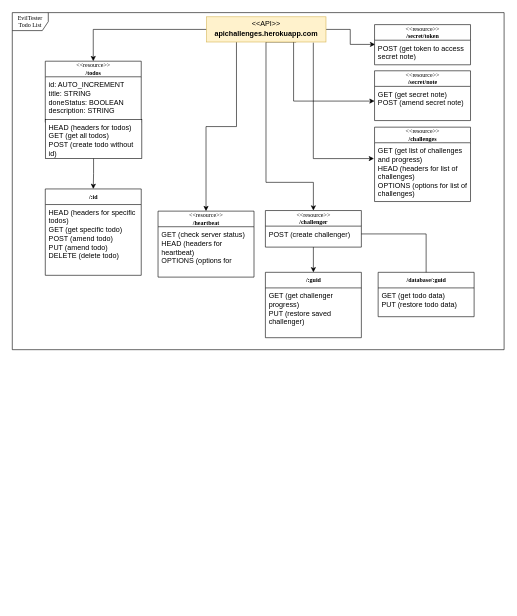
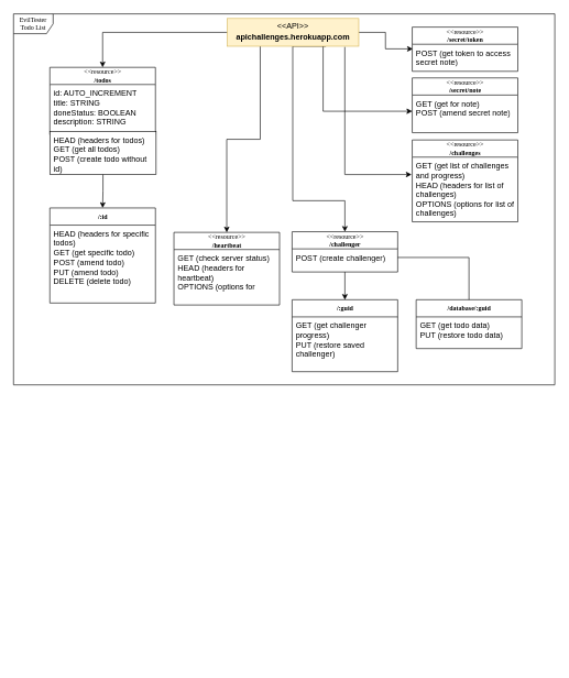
  <mxCell id="0" />
  <mxCell id="1" parent="0" />
  <mxCell id="2" value="EvilTester Todo List " style="shape=umlFrame;whiteSpace=wrap;html=1;rounded=0;shadow=0;comic=0;labelBackgroundColor=none;strokeWidth=1;fontFamily=Verdana;fontSize=10;align=center;movable=1;resizable=1;rotatable=1;deletable=1;editable=1;locked=0;connectable=1;" parent="1" vertex="1"><mxGeometry x="20" y="20" width="820" height="562" as="geometry" /></mxCell>
  <mxCell id="3" value="&lt;div&gt;&amp;lt;&amp;lt;resource&amp;gt;&amp;gt;&lt;/div&gt;&lt;div&gt;&lt;b&gt;/todos&lt;/b&gt;&lt;br&gt;&lt;/div&gt;" style="swimlane;html=1;fontStyle=0;childLayout=stackLayout;horizontal=1;startSize=26;fillColor=none;horizontalStack=0;resizeParent=1;resizeLast=0;collapsible=1;marginBottom=0;swimlaneFillColor=#ffffff;rounded=0;shadow=0;comic=0;labelBackgroundColor=none;strokeWidth=1;fontFamily=Verdana;fontSize=10;align=center;" parent="1" vertex="1"><mxGeometry x="75" y="101" width="160" height="102" as="geometry"><mxRectangle x="75" y="101" width="111" height="36" as="alternateBounds" /></mxGeometry></mxCell>
  <mxCell id="4" value="id: AUTO_INCREMENT&lt;br&gt;&lt;div&gt;title: STRING&lt;/div&gt;&lt;div&gt;doneStatus: BOOLEAN&lt;br&gt;&lt;/div&gt;&lt;div&gt;description: STRING&lt;/div&gt;" style="text;html=1;strokeColor=none;fillColor=none;align=left;verticalAlign=top;spacingLeft=4;spacingRight=4;whiteSpace=wrap;overflow=hidden;rotatable=0;points=[[0,0.5],[1,0.5]];portConstraint=eastwest;" parent="3" vertex="1"><mxGeometry y="26" width="160" height="70" as="geometry" /></mxCell>
  <mxCell id="5" value="&amp;lt;&amp;lt;resource&amp;gt;&amp;gt;&lt;br&gt;&lt;b&gt;/heartbeat&lt;/b&gt;" style="swimlane;html=1;fontStyle=0;childLayout=stackLayout;horizontal=1;startSize=26;fillColor=none;horizontalStack=0;resizeParent=1;resizeLast=0;collapsible=1;marginBottom=0;swimlaneFillColor=#ffffff;rounded=0;shadow=0;comic=0;labelBackgroundColor=none;strokeWidth=1;fontFamily=Verdana;fontSize=10;align=center;" parent="1" vertex="1"><mxGeometry x="263" y="351" width="160" height="110" as="geometry"><mxRectangle x="303" y="351" width="111" height="26" as="alternateBounds" /></mxGeometry></mxCell>
  <mxCell id="6" value="&lt;div&gt;GET (check server status)&lt;br&gt;&lt;/div&gt;&lt;div&gt;HEAD (headers for heartbeat)&lt;br&gt;&lt;/div&gt;&lt;div&gt;OPTIONS (options for heartbeat)&lt;br&gt;&lt;/div&gt;" style="text;html=1;strokeColor=none;fillColor=none;align=left;verticalAlign=top;spacingLeft=4;spacingRight=4;whiteSpace=wrap;overflow=hidden;rotatable=0;points=[[0,0.5],[1,0.5]];portConstraint=eastwest;" parent="5" vertex="1"><mxGeometry y="26" width="160" height="63" as="geometry" /></mxCell>
  <mxCell id="7" style="edgeStyle=orthogonalEdgeStyle;rounded=0;html=1;dashed=1;labelBackgroundColor=none;startFill=0;endArrow=open;endFill=0;endSize=10;fontFamily=Verdana;fontSize=10;" parent="1" edge="1"><mxGeometry relative="1" as="geometry"><Array as="points"><mxPoint x="545" y="970" /><mxPoint x="545" y="970" /></Array><mxPoint x="545" y="1004" as="targetPoint" /></mxGeometry></mxCell>
  <mxCell id="8" style="edgeStyle=orthogonalEdgeStyle;rounded=0;orthogonalLoop=1;jettySize=auto;html=1;entryX=0.5;entryY=0;entryDx=0;entryDy=0;" edge="1" parent="1" source="14" target="3"><mxGeometry relative="1" as="geometry" /></mxCell>
  <mxCell id="9" style="edgeStyle=orthogonalEdgeStyle;rounded=0;orthogonalLoop=1;jettySize=auto;html=1;entryX=0.5;entryY=0;entryDx=0;entryDy=0;exitX=0.25;exitY=1;exitDx=0;exitDy=0;" edge="1" parent="1" source="14" target="5"><mxGeometry relative="1" as="geometry" /></mxCell>
  <mxCell id="10" style="edgeStyle=orthogonalEdgeStyle;rounded=0;orthogonalLoop=1;jettySize=auto;html=1;entryX=0.5;entryY=0;entryDx=0;entryDy=0;exitX=0.75;exitY=1;exitDx=0;exitDy=0;" edge="1" parent="1" source="14" target="19"><mxGeometry relative="1" as="geometry"><mxPoint x="463" y="96" as="sourcePoint" /><Array as="points"><mxPoint x="443" y="303" /><mxPoint x="522" y="303" /></Array></mxGeometry></mxCell>
  <mxCell id="11" style="edgeStyle=orthogonalEdgeStyle;rounded=0;orthogonalLoop=1;jettySize=auto;html=1;entryX=0.006;entryY=0.226;entryDx=0;entryDy=0;entryPerimeter=0;" edge="1" parent="1" source="14" target="22"><mxGeometry relative="1" as="geometry"><mxPoint x="616" y="74" as="targetPoint" /></mxGeometry></mxCell>
  <mxCell id="12" style="edgeStyle=orthogonalEdgeStyle;rounded=0;orthogonalLoop=1;jettySize=auto;html=1;exitX=0.894;exitY=1.024;exitDx=0;exitDy=0;entryX=-0.006;entryY=0.269;entryDx=0;entryDy=0;entryPerimeter=0;exitPerimeter=0;" edge="1" parent="1" source="14" target="33"><mxGeometry relative="1" as="geometry"><mxPoint x="585" y="243" as="targetPoint" /></mxGeometry></mxCell>
  <mxCell id="13" style="edgeStyle=orthogonalEdgeStyle;rounded=0;orthogonalLoop=1;jettySize=auto;html=1;entryX=0;entryY=0.5;entryDx=0;entryDy=0;" edge="1" parent="1" source="14" target="35"><mxGeometry relative="1" as="geometry"><Array as="points"><mxPoint x="489" y="168" /></Array></mxGeometry></mxCell>
  <mxCell id="14" value="&lt;p style=&quot;margin:0px;margin-top:4px;text-align:center;&quot;&gt;&amp;lt;&amp;lt;API&amp;gt;&amp;gt;&lt;b&gt;&lt;br&gt;&lt;/b&gt;&lt;/p&gt;&lt;p style=&quot;margin:0px;margin-top:4px;text-align:center;&quot;&gt;&lt;b&gt;apichallenges.herokuapp.com&lt;/b&gt;&lt;br&gt;&lt;/p&gt;&lt;hr size=&quot;1&quot;&gt;" style="verticalAlign=top;align=left;overflow=fill;fontSize=12;fontFamily=Helvetica;html=1;rounded=0;shadow=0;comic=0;labelBackgroundColor=none;strokeWidth=1;fillColor=#fff2cc;strokeColor=#d6b656;" parent="1" vertex="1"><mxGeometry x="344" y="27" width="199" height="42" as="geometry" /></mxCell>
  <mxCell id="15" style="edgeStyle=orthogonalEdgeStyle;rounded=0;html=1;dashed=1;labelBackgroundColor=none;startFill=0;endArrow=open;endFill=0;endSize=10;fontFamily=Verdana;fontSize=10;" parent="1" edge="1"><mxGeometry relative="1" as="geometry"><mxPoint x="250" y="520" as="sourcePoint" /></mxGeometry></mxCell>
  <mxCell id="16" style="edgeStyle=orthogonalEdgeStyle;rounded=0;html=1;dashed=1;labelBackgroundColor=none;startFill=0;endArrow=open;endFill=0;endSize=10;fontFamily=Verdana;fontSize=10;" parent="1" edge="1"><mxGeometry relative="1" as="geometry"><Array as="points"><mxPoint x="170" y="780" /></Array><mxPoint x="170" y="590" as="sourcePoint" /></mxGeometry></mxCell>
  <mxCell id="17" style="edgeStyle=orthogonalEdgeStyle;rounded=0;html=1;dashed=1;labelBackgroundColor=none;startFill=0;endArrow=open;endFill=0;endSize=10;fontFamily=Verdana;fontSize=10;" parent="1" edge="1"><mxGeometry relative="1" as="geometry"><Array as="points"><mxPoint x="140" y="978" /></Array><mxPoint x="140" y="590" as="sourcePoint" /></mxGeometry></mxCell>
  <mxCell id="18" style="edgeStyle=orthogonalEdgeStyle;rounded=0;orthogonalLoop=1;jettySize=auto;html=1;entryX=0.5;entryY=0;entryDx=0;entryDy=0;" edge="1" parent="1" source="19" target="27"><mxGeometry relative="1" as="geometry" /></mxCell>
  <mxCell id="19" value="&amp;lt;&amp;lt;resource&amp;gt;&amp;gt;&lt;br&gt;&lt;b&gt;/challenger&lt;/b&gt;" style="swimlane;html=1;fontStyle=0;childLayout=stackLayout;horizontal=1;startSize=26;fillColor=none;horizontalStack=0;resizeParent=1;resizeLast=0;collapsible=1;marginBottom=0;swimlaneFillColor=#ffffff;rounded=0;shadow=0;comic=0;labelBackgroundColor=none;strokeWidth=1;fontFamily=Verdana;fontSize=10;align=center;" vertex="1" parent="1"><mxGeometry x="442" y="350" width="160" height="61" as="geometry"><mxRectangle x="303" y="351" width="111" height="26" as="alternateBounds" /></mxGeometry></mxCell>
  <mxCell id="20" value="POST (create challenger)" style="text;html=1;strokeColor=none;fillColor=none;align=left;verticalAlign=top;spacingLeft=4;spacingRight=4;whiteSpace=wrap;overflow=hidden;rotatable=0;points=[[0,0.5],[1,0.5]];portConstraint=eastwest;" vertex="1" parent="19"><mxGeometry y="26" width="160" height="26" as="geometry" /></mxCell>
  <mxCell id="21" value="&amp;lt;&amp;lt;resource&amp;gt;&amp;gt;&lt;br&gt;&lt;b&gt;/secret/token&lt;/b&gt;" style="swimlane;html=1;fontStyle=0;childLayout=stackLayout;horizontal=1;startSize=26;fillColor=none;horizontalStack=0;resizeParent=1;resizeLast=0;collapsible=1;marginBottom=0;swimlaneFillColor=#ffffff;rounded=0;shadow=0;comic=0;labelBackgroundColor=none;strokeWidth=1;fontFamily=Verdana;fontSize=10;align=center;" vertex="1" parent="1"><mxGeometry x="624" y="40" width="160" height="67" as="geometry"><mxRectangle x="303" y="351" width="111" height="26" as="alternateBounds" /></mxGeometry></mxCell>
  <mxCell id="22" value="POST (get token to access secret note)" style="text;html=1;strokeColor=none;fillColor=none;align=left;verticalAlign=top;spacingLeft=4;spacingRight=4;whiteSpace=wrap;overflow=hidden;rotatable=0;points=[[0,0.5],[1,0.5]];portConstraint=eastwest;" vertex="1" parent="21"><mxGeometry y="26" width="160" height="31" as="geometry" /></mxCell>
  <mxCell id="23" style="edgeStyle=orthogonalEdgeStyle;rounded=0;orthogonalLoop=1;jettySize=auto;html=1;entryX=0.5;entryY=0;entryDx=0;entryDy=0;" edge="1" parent="1" source="24" target="25"><mxGeometry relative="1" as="geometry" /></mxCell>
  <mxCell id="24" value="&lt;div&gt;HEAD (headers for todos)&lt;br&gt;&lt;/div&gt;&lt;div&gt;GET (get all todos)&lt;br&gt;&lt;/div&gt;&lt;div&gt;POST (create todo without id)&lt;br&gt; &lt;/div&gt;" style="rounded=0;whiteSpace=wrap;html=1;align=left;verticalAlign=top;spacingLeft=4;" vertex="1" parent="1"><mxGeometry x="75" y="198" width="161" height="65" as="geometry" /></mxCell>
  <mxCell id="25" value="&lt;div&gt;&lt;b&gt;/:id&lt;/b&gt;&lt;br&gt;&lt;/div&gt;" style="swimlane;html=1;fontStyle=0;childLayout=stackLayout;horizontal=1;startSize=26;fillColor=none;horizontalStack=0;resizeParent=1;resizeLast=0;collapsible=1;marginBottom=0;swimlaneFillColor=#ffffff;rounded=0;shadow=0;comic=0;labelBackgroundColor=none;strokeWidth=1;fontFamily=Verdana;fontSize=10;align=center;" vertex="1" parent="1"><mxGeometry x="75" y="314" width="160" height="144" as="geometry"><mxRectangle x="75" y="101" width="111" height="36" as="alternateBounds" /></mxGeometry></mxCell>
  <mxCell id="26" value="&lt;div&gt;HEAD (headers for specific todos)&lt;br&gt;&lt;/div&gt;&lt;div&gt;GET (get specific todo)&lt;br&gt;&lt;/div&gt;&lt;div&gt;POST (amend todo)&lt;br&gt;&lt;/div&gt;&lt;div&gt;PUT (amend todo)&lt;/div&gt;&lt;div&gt;DELETE (delete todo)&lt;br&gt;&lt;/div&gt;" style="text;html=1;strokeColor=none;fillColor=none;align=left;verticalAlign=top;spacingLeft=4;spacingRight=4;whiteSpace=wrap;overflow=hidden;rotatable=0;points=[[0,0.5],[1,0.5]];portConstraint=eastwest;" vertex="1" parent="25"><mxGeometry y="26" width="160" height="108" as="geometry" /></mxCell>
  <mxCell id="27" value="&lt;div&gt;&lt;b&gt;/:guid&lt;/b&gt;&lt;br&gt;&lt;/div&gt;" style="swimlane;html=1;fontStyle=0;childLayout=stackLayout;horizontal=1;startSize=26;fillColor=none;horizontalStack=0;resizeParent=1;resizeLast=0;collapsible=1;marginBottom=0;swimlaneFillColor=#ffffff;rounded=0;shadow=0;comic=0;labelBackgroundColor=none;strokeWidth=1;fontFamily=Verdana;fontSize=10;align=center;" vertex="1" parent="1"><mxGeometry x="442" y="453" width="160" height="109" as="geometry"><mxRectangle x="75" y="101" width="111" height="36" as="alternateBounds" /></mxGeometry></mxCell>
  <mxCell id="28" value="&lt;div&gt;GET (get challenger progress)&lt;br&gt;&lt;/div&gt;&lt;div&gt;PUT (restore saved challenger)&lt;br&gt;&lt;/div&gt;" style="text;html=1;strokeColor=none;fillColor=none;align=left;verticalAlign=top;spacingLeft=4;spacingRight=4;whiteSpace=wrap;overflow=hidden;rotatable=0;points=[[0,0.5],[1,0.5]];portConstraint=eastwest;" vertex="1" parent="27"><mxGeometry y="26" width="160" height="72" as="geometry" /></mxCell>
  <mxCell id="29" value="&lt;div&gt;&lt;b&gt;/database/:guid&lt;/b&gt;&lt;br&gt;&lt;/div&gt;" style="swimlane;html=1;fontStyle=0;childLayout=stackLayout;horizontal=1;startSize=26;fillColor=none;horizontalStack=0;resizeParent=1;resizeLast=0;collapsible=1;marginBottom=0;swimlaneFillColor=#ffffff;rounded=0;shadow=0;comic=0;labelBackgroundColor=none;strokeWidth=1;fontFamily=Verdana;fontSize=10;align=center;" vertex="1" parent="1"><mxGeometry x="630" y="453" width="160" height="74" as="geometry"><mxRectangle x="75" y="101" width="111" height="36" as="alternateBounds" /></mxGeometry></mxCell>
  <mxCell id="30" value="&lt;div&gt;GET (get todo data)&lt;br&gt;&lt;/div&gt;&lt;div&gt;PUT (restore todo data)&lt;br&gt;&lt;/div&gt;" style="text;html=1;strokeColor=none;fillColor=none;align=left;verticalAlign=top;spacingLeft=4;spacingRight=4;whiteSpace=wrap;overflow=hidden;rotatable=0;points=[[0,0.5],[1,0.5]];portConstraint=eastwest;" vertex="1" parent="29"><mxGeometry y="26" width="160" height="39" as="geometry" /></mxCell>
  <mxCell id="31" style="edgeStyle=orthogonalEdgeStyle;rounded=0;orthogonalLoop=1;jettySize=auto;html=1;entryX=0.5;entryY=0;entryDx=0;entryDy=0;endArrow=none;" edge="1" parent="1" source="20" target="29"><mxGeometry relative="1" as="geometry" /></mxCell>
  <mxCell id="32" value="&amp;lt;&amp;lt;resource&amp;gt;&amp;gt;&lt;br&gt;&lt;b&gt;/challenges&lt;/b&gt;" style="swimlane;html=1;fontStyle=0;childLayout=stackLayout;horizontal=1;startSize=26;fillColor=none;horizontalStack=0;resizeParent=1;resizeLast=0;collapsible=1;marginBottom=0;swimlaneFillColor=#ffffff;rounded=0;shadow=0;comic=0;labelBackgroundColor=none;strokeWidth=1;fontFamily=Verdana;fontSize=10;align=center;" vertex="1" parent="1"><mxGeometry x="624" y="211" width="160" height="124" as="geometry"><mxRectangle x="303" y="351" width="111" height="26" as="alternateBounds" /></mxGeometry></mxCell>
  <mxCell id="33" value="&lt;div&gt;GET (get list of challenges and progress)&lt;br&gt;&lt;/div&gt;&lt;div&gt;HEAD (headers for list of challenges)&lt;br&gt;&lt;/div&gt;&lt;div&gt;OPTIONS (options for list of challenges)&lt;br&gt;&lt;/div&gt;" style="text;html=1;strokeColor=none;fillColor=none;align=left;verticalAlign=top;spacingLeft=4;spacingRight=4;whiteSpace=wrap;overflow=hidden;rotatable=0;points=[[0,0.5],[1,0.5]];portConstraint=eastwest;" vertex="1" parent="32"><mxGeometry y="26" width="160" height="98" as="geometry" /></mxCell>
  <mxCell id="34" value="&amp;lt;&amp;lt;resource&amp;gt;&amp;gt;&lt;br&gt;&lt;b&gt;/secret/note&lt;/b&gt;" style="swimlane;html=1;fontStyle=0;childLayout=stackLayout;horizontal=1;startSize=26;fillColor=none;horizontalStack=0;resizeParent=1;resizeLast=0;collapsible=1;marginBottom=0;swimlaneFillColor=#ffffff;rounded=0;shadow=0;comic=0;labelBackgroundColor=none;strokeWidth=1;fontFamily=Verdana;fontSize=10;align=center;" vertex="1" parent="1"><mxGeometry x="624" y="117" width="160" height="83" as="geometry"><mxRectangle x="303" y="351" width="111" height="26" as="alternateBounds" /></mxGeometry></mxCell>
- <mxCell id="35" value="&lt;div&gt;GET (get secret note)&lt;br&gt;&lt;/div&gt;&lt;div&gt;POST (amend secret note)&lt;br&gt;&lt;/div&gt;" style="text;html=1;strokeColor=none;fillColor=none;align=left;verticalAlign=top;spacingLeft=4;spacingRight=4;whiteSpace=wrap;overflow=hidden;rotatable=0;points=[[0,0.5],[1,0.5]];portConstraint=eastwest;" vertex="1" parent="34"><mxGeometry y="26" width="160" height="49" as="geometry" /></mxCell>
+ <mxCell id="35" value="&lt;div&gt;GET (get for note)&lt;br&gt;&lt;/div&gt;&lt;div&gt;POST (amend secret note)&lt;br&gt;&lt;/div&gt;" style="text;html=1;strokeColor=none;fillColor=none;align=left;verticalAlign=top;spacingLeft=4;spacingRight=4;whiteSpace=wrap;overflow=hidden;rotatable=0;points=[[0,0.5],[1,0.5]];portConstraint=eastwest;" vertex="1" parent="34"><mxGeometry y="26" width="160" height="49" as="geometry" /></mxCell>
